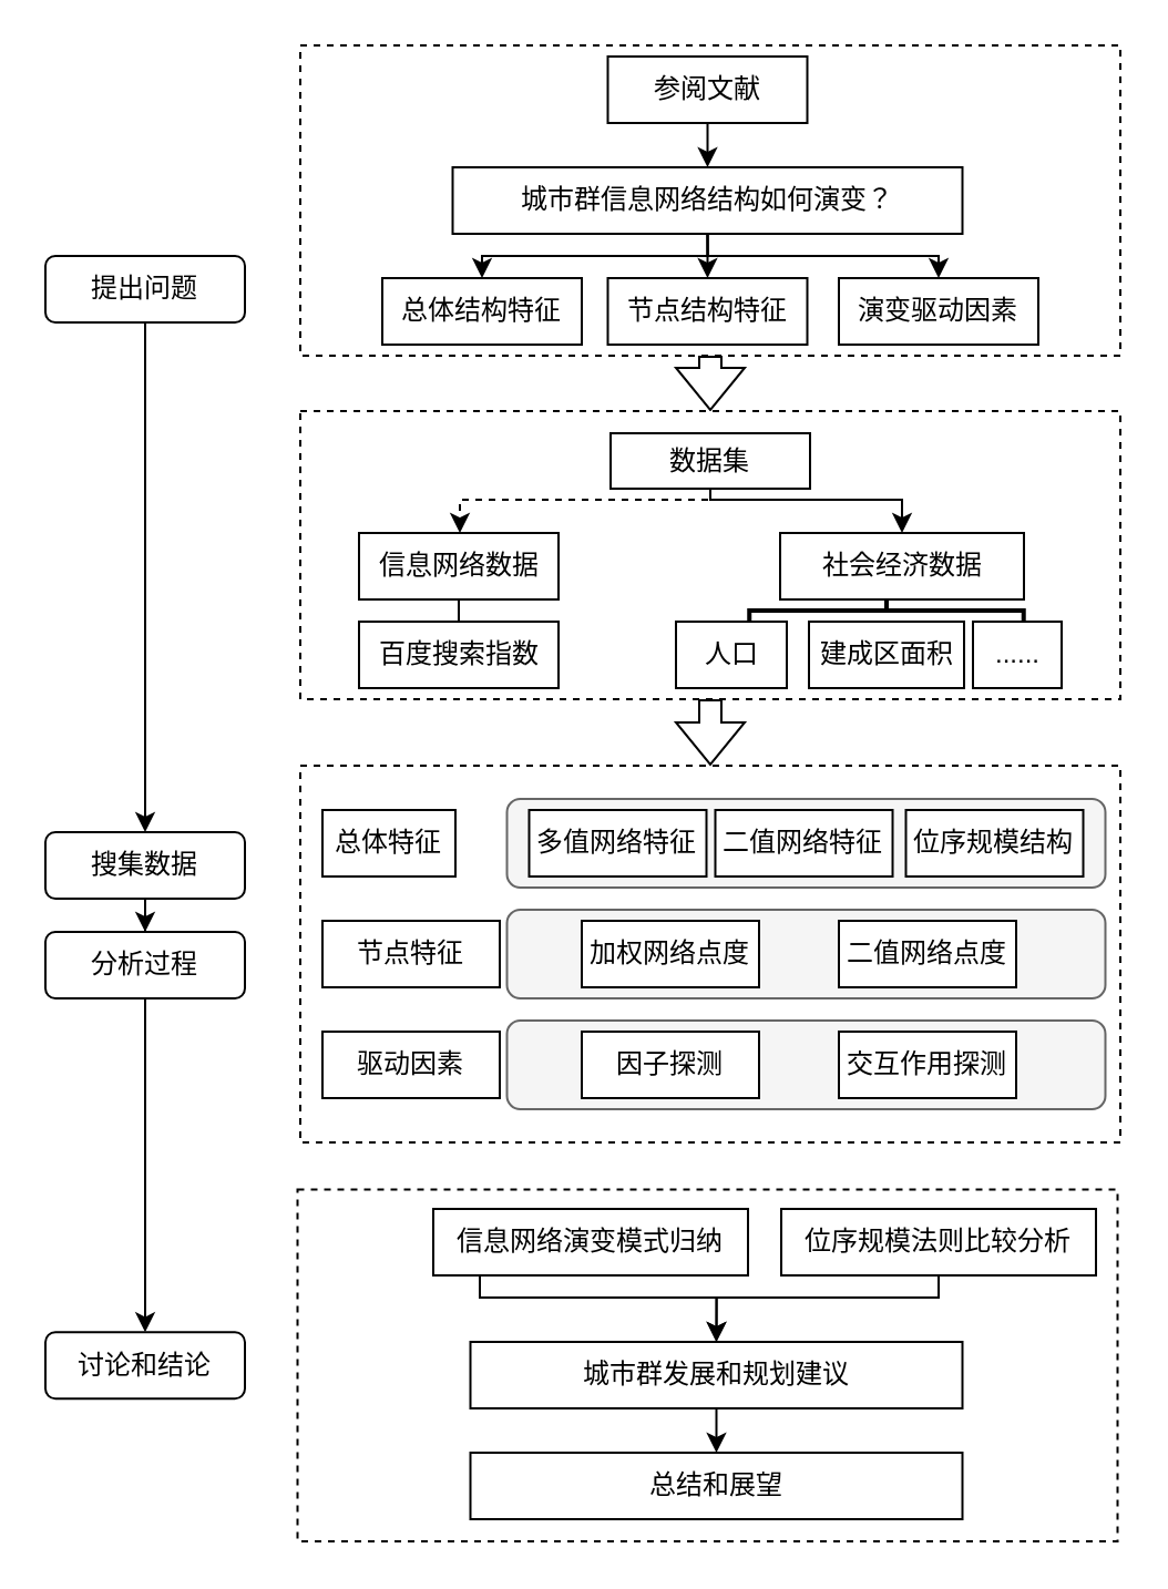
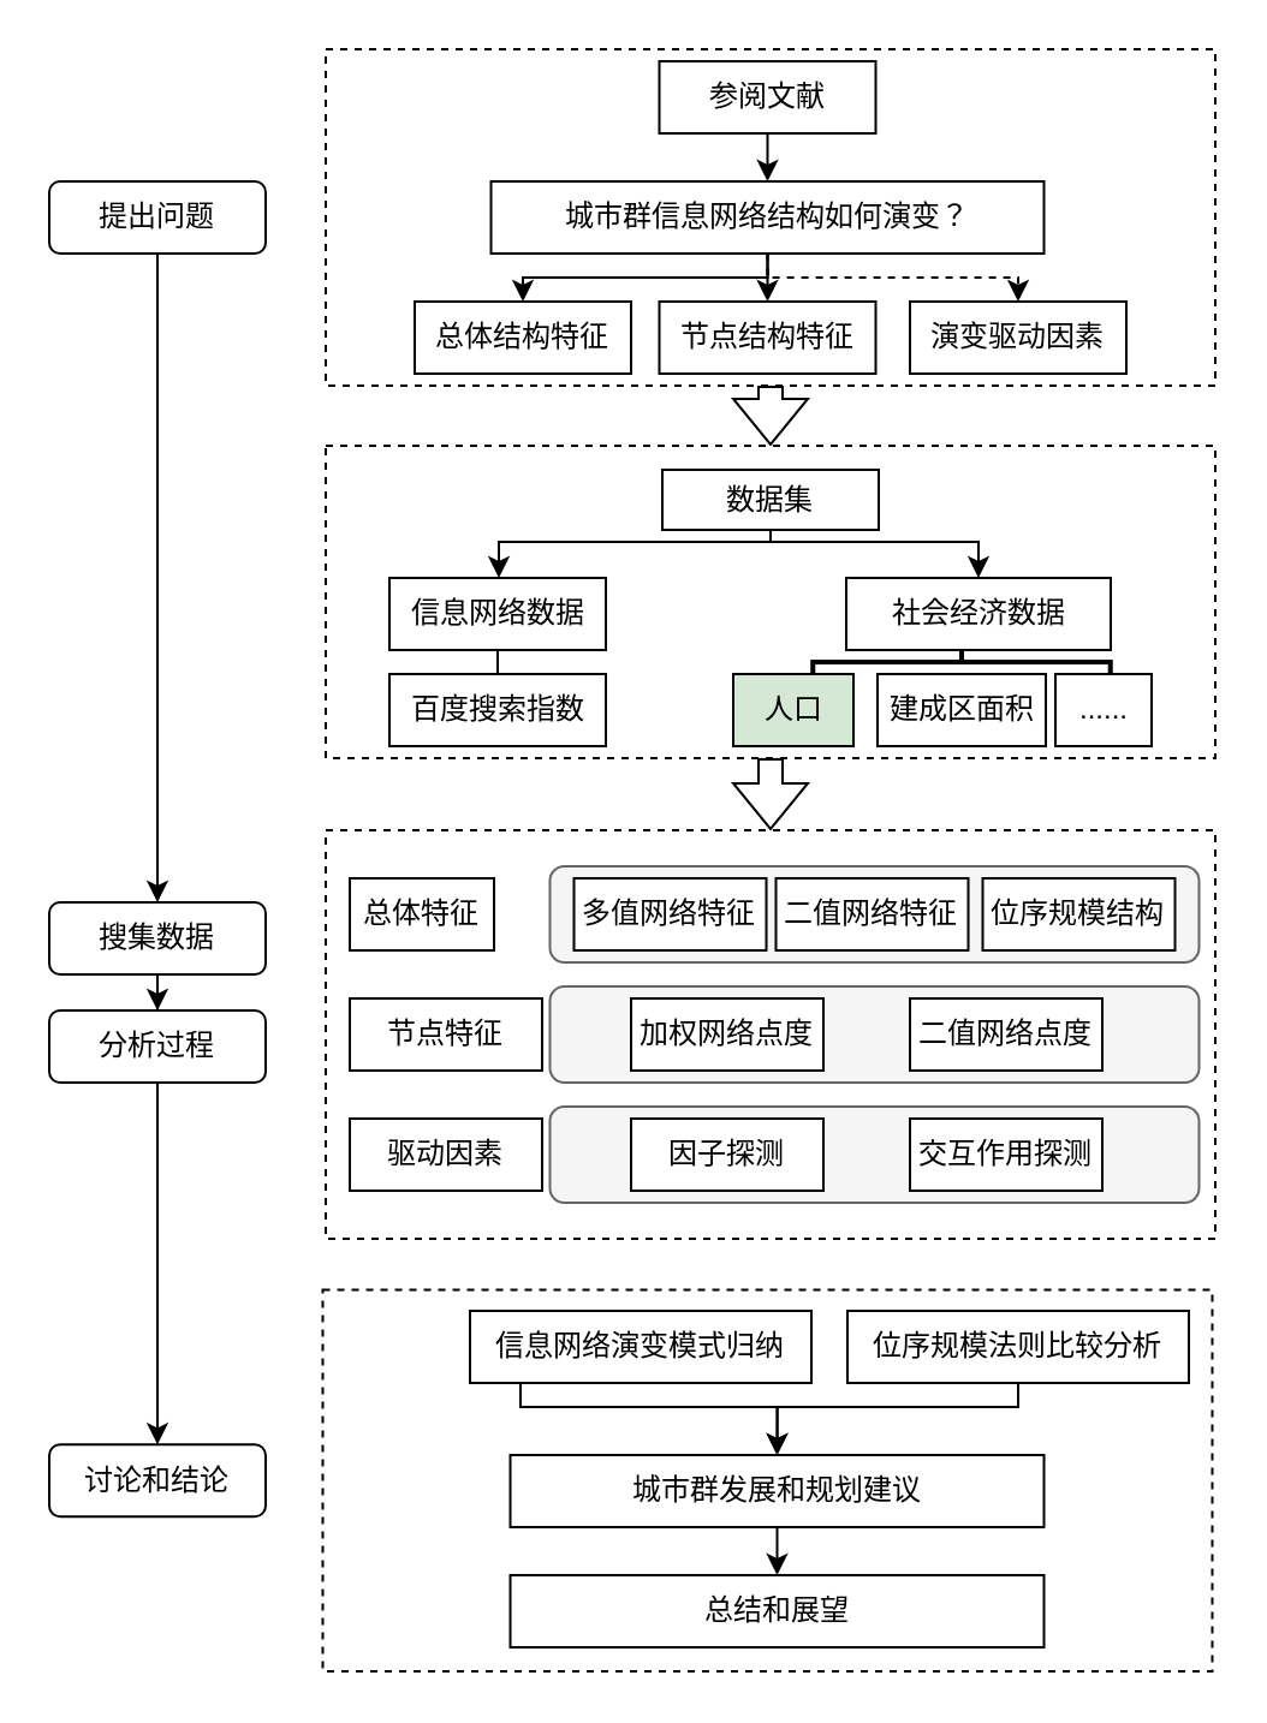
  <mxCell id="0" />
  <mxCell id="1" parent="0" />
  <mxCell id="2" value="" style="rounded=0;whiteSpace=wrap;html=1;dashed=1;" parent="1" vertex="1"><mxGeometry x="135" y="345" width="370" height="170" as="geometry" /></mxCell>
  <mxCell id="3" value="" style="rounded=1;whiteSpace=wrap;html=1;fillColor=#f5f5f5;fontColor=#333333;strokeColor=#666666;" vertex="1" parent="1"><mxGeometry x="228.25" y="360" width="270" height="40" as="geometry" /></mxCell>
  <mxCell id="4" style="edgeStyle=orthogonalEdgeStyle;rounded=0;orthogonalLoop=1;jettySize=auto;html=1;exitX=0.5;exitY=1;exitDx=0;exitDy=0;" parent="1" source="5" target="7" edge="1"><mxGeometry relative="1" as="geometry" /></mxCell>
- <mxCell id="5" value="提出问题" style="rounded=1;whiteSpace=wrap;html=1;" parent="1" vertex="1"><mxGeometry x="20" y="115" width="90" height="30" as="geometry" /></mxCell>
+ <mxCell id="5" value="提出问题" style="rounded=1;whiteSpace=wrap;html=1;" parent="1" vertex="1"><mxGeometry x="20" y="75" width="90" height="30" as="geometry" /></mxCell>
  <mxCell id="6" style="edgeStyle=orthogonalEdgeStyle;rounded=0;orthogonalLoop=1;jettySize=auto;html=1;exitX=0.5;exitY=1;exitDx=0;exitDy=0;" parent="1" source="7" target="9" edge="1"><mxGeometry relative="1" as="geometry" /></mxCell>
  <mxCell id="7" value="搜集数据" style="rounded=1;whiteSpace=wrap;html=1;" parent="1" vertex="1"><mxGeometry x="20" y="375" width="90" height="30" as="geometry" /></mxCell>
  <mxCell id="8" style="edgeStyle=orthogonalEdgeStyle;rounded=0;orthogonalLoop=1;jettySize=auto;html=1;exitX=0.5;exitY=1;exitDx=0;exitDy=0;" parent="1" source="9" target="10" edge="1"><mxGeometry relative="1" as="geometry" /></mxCell>
  <mxCell id="9" value="分析过程" style="rounded=1;whiteSpace=wrap;html=1;" parent="1" vertex="1"><mxGeometry x="20" y="420" width="90" height="30" as="geometry" /></mxCell>
  <mxCell id="10" value="讨论和结论" style="rounded=1;whiteSpace=wrap;html=1;" parent="1" vertex="1"><mxGeometry x="20" y="600.63" width="90" height="30" as="geometry" /></mxCell>
  <mxCell id="11" style="edgeStyle=orthogonalEdgeStyle;rounded=0;orthogonalLoop=1;jettySize=auto;html=1;exitX=0.5;exitY=1;exitDx=0;exitDy=0;entryX=0.5;entryY=0;entryDx=0;entryDy=0;shape=flexArrow;" parent="1" source="12" target="22" edge="1"><mxGeometry relative="1" as="geometry" /></mxCell>
  <mxCell id="12" value="" style="rounded=0;whiteSpace=wrap;html=1;dashed=1;" parent="1" vertex="1"><mxGeometry x="135" y="20" width="370" height="140" as="geometry" /></mxCell>
  <mxCell id="13" style="edgeStyle=orthogonalEdgeStyle;rounded=0;orthogonalLoop=1;jettySize=auto;html=1;exitX=0.5;exitY=1;exitDx=0;exitDy=0;entryX=0.5;entryY=0;entryDx=0;entryDy=0;" edge="1" parent="1" source="14" target="20"><mxGeometry relative="1" as="geometry" /></mxCell>
  <mxCell id="14" value="参阅文献" style="rounded=0;whiteSpace=wrap;html=1;" parent="1" vertex="1"><mxGeometry x="273.75" y="25" width="90" height="30" as="geometry" /></mxCell>
  <mxCell id="15" value="总体结构特征" style="rounded=0;whiteSpace=wrap;html=1;" parent="1" vertex="1"><mxGeometry x="172" y="125" width="90" height="30" as="geometry" /></mxCell>
  <mxCell id="16" value="演变驱动因素" style="rounded=0;whiteSpace=wrap;html=1;" parent="1" vertex="1"><mxGeometry x="378" y="125" width="90" height="30" as="geometry" /></mxCell>
  <mxCell id="17" style="edgeStyle=orthogonalEdgeStyle;rounded=0;orthogonalLoop=1;jettySize=auto;html=1;exitX=0.5;exitY=1;exitDx=0;exitDy=0;entryX=0.5;entryY=0;entryDx=0;entryDy=0;" edge="1" parent="1" source="20" target="15"><mxGeometry relative="1" as="geometry"><Array as="points"><mxPoint x="319" y="115" /><mxPoint x="217" y="115" /></Array></mxGeometry></mxCell>
  <mxCell id="18" style="edgeStyle=orthogonalEdgeStyle;rounded=0;orthogonalLoop=1;jettySize=auto;html=1;exitX=0.5;exitY=1;exitDx=0;exitDy=0;entryX=0.5;entryY=0;entryDx=0;entryDy=0;" edge="1" parent="1" source="20" target="40"><mxGeometry relative="1" as="geometry" /></mxCell>
- <mxCell id="19" style="edgeStyle=orthogonalEdgeStyle;rounded=0;orthogonalLoop=1;jettySize=auto;html=1;exitX=0.5;exitY=1;exitDx=0;exitDy=0;entryX=0.5;entryY=0;entryDx=0;entryDy=0;" edge="1" parent="1" source="20" target="16"><mxGeometry relative="1" as="geometry"><Array as="points"><mxPoint x="319" y="115" /><mxPoint x="423" y="115" /></Array></mxGeometry></mxCell>
+ <mxCell id="19" style="edgeStyle=orthogonalEdgeStyle;rounded=0;orthogonalLoop=1;jettySize=auto;html=1;exitX=0.5;exitY=1;exitDx=0;exitDy=0;entryX=0.5;entryY=0;entryDx=0;entryDy=0;dashed=1;" edge="1" parent="1" source="20" target="16"><mxGeometry relative="1" as="geometry"><Array as="points"><mxPoint x="319" y="115" /><mxPoint x="423" y="115" /></Array></mxGeometry></mxCell>
  <mxCell id="20" value="城市群信息网络结构如何演变？" style="rounded=0;whiteSpace=wrap;html=1;" parent="1" vertex="1"><mxGeometry x="203.75" y="75" width="230" height="30" as="geometry" /></mxCell>
  <mxCell id="21" style="edgeStyle=orthogonalEdgeStyle;rounded=0;orthogonalLoop=1;jettySize=auto;html=1;exitX=0.5;exitY=1;exitDx=0;exitDy=0;entryX=0.5;entryY=0;entryDx=0;entryDy=0;shape=flexArrow;" parent="1" source="22" target="2" edge="1"><mxGeometry relative="1" as="geometry" /></mxCell>
  <mxCell id="22" value="" style="rounded=0;whiteSpace=wrap;html=1;dashed=1;" parent="1" vertex="1"><mxGeometry x="135" y="185" width="370" height="130" as="geometry" /></mxCell>
- <mxCell id="23" style="edgeStyle=orthogonalEdgeStyle;rounded=0;orthogonalLoop=1;jettySize=auto;html=1;exitX=0.5;exitY=1;exitDx=0;exitDy=0;dashed=1;" edge="1" parent="1" source="25" target="27"><mxGeometry relative="1" as="geometry"><Array as="points"><mxPoint x="320" y="225" /><mxPoint x="207" y="225" /></Array></mxGeometry></mxCell>
+ <mxCell id="23" style="edgeStyle=orthogonalEdgeStyle;rounded=0;orthogonalLoop=1;jettySize=auto;html=1;exitX=0.5;exitY=1;exitDx=0;exitDy=0;" edge="1" parent="1" source="25" target="27"><mxGeometry relative="1" as="geometry"><Array as="points"><mxPoint x="320" y="225" /><mxPoint x="207" y="225" /></Array></mxGeometry></mxCell>
  <mxCell id="24" style="edgeStyle=orthogonalEdgeStyle;rounded=0;orthogonalLoop=1;jettySize=auto;html=1;exitX=0.5;exitY=1;exitDx=0;exitDy=0;entryX=0.5;entryY=0;entryDx=0;entryDy=0;" edge="1" parent="1" source="25" target="28"><mxGeometry relative="1" as="geometry"><Array as="points"><mxPoint x="320" y="225" /><mxPoint x="407" y="225" /></Array></mxGeometry></mxCell>
  <mxCell id="25" value="数据集" style="rounded=0;whiteSpace=wrap;html=1;" parent="1" vertex="1"><mxGeometry x="275" y="195" width="90" height="25" as="geometry" /></mxCell>
  <mxCell id="26" style="edgeStyle=orthogonalEdgeStyle;rounded=0;orthogonalLoop=1;jettySize=auto;html=1;exitX=0.5;exitY=1;exitDx=0;exitDy=0;entryX=0.5;entryY=0;entryDx=0;entryDy=0;endArrow=none;endFill=0;" parent="1" source="27" target="29" edge="1"><mxGeometry relative="1" as="geometry" /></mxCell>
  <mxCell id="27" value="信息网络数据" style="rounded=0;whiteSpace=wrap;html=1;" parent="1" vertex="1"><mxGeometry x="161.5" y="240" width="90" height="30" as="geometry" /></mxCell>
  <mxCell id="28" value="社会经济数据" style="rounded=0;whiteSpace=wrap;html=1;" parent="1" vertex="1"><mxGeometry x="351.5" y="240" width="110" height="30" as="geometry" /></mxCell>
  <mxCell id="29" value="百度搜索指数" style="rounded=0;whiteSpace=wrap;html=1;" parent="1" vertex="1"><mxGeometry x="161.5" y="280" width="90" height="30" as="geometry" /></mxCell>
- <mxCell id="30" value="人口" style="rounded=0;whiteSpace=wrap;html=1;" parent="1" vertex="1"><mxGeometry x="304.5" y="280" width="50" height="30" as="geometry" /></mxCell>
+ <mxCell id="30" value="人口" style="rounded=0;whiteSpace=wrap;html=1;fillColor=#d5e8d4;" parent="1" vertex="1"><mxGeometry x="304.5" y="280" width="50" height="30" as="geometry" /></mxCell>
  <mxCell id="31" value="建成区面积" style="rounded=0;whiteSpace=wrap;html=1;" parent="1" vertex="1"><mxGeometry x="364.5" y="280" width="70" height="30" as="geometry" /></mxCell>
  <mxCell id="32" value="......" style="rounded=0;whiteSpace=wrap;html=1;" parent="1" vertex="1"><mxGeometry x="438.5" y="280" width="40" height="30" as="geometry" /></mxCell>
  <mxCell id="33" value="" style="strokeWidth=2;html=1;shape=mxgraph.flowchart.annotation_2;align=left;labelPosition=right;pointerEvents=1;rotation=90;" parent="1" vertex="1"><mxGeometry x="394.5" y="213.13" width="10" height="123.75" as="geometry" /></mxCell>
  <mxCell id="34" value="总体特征" style="rounded=0;whiteSpace=wrap;html=1;" parent="1" vertex="1"><mxGeometry x="145" y="365" width="60" height="30" as="geometry" /></mxCell>
  <mxCell id="35" value="" style="rounded=0;whiteSpace=wrap;html=1;dashed=1;" parent="1" vertex="1"><mxGeometry x="133.75" y="536.25" width="370" height="158.75" as="geometry" /></mxCell>
  <mxCell id="36" style="edgeStyle=orthogonalEdgeStyle;rounded=0;orthogonalLoop=1;jettySize=auto;html=1;exitX=0.5;exitY=1;exitDx=0;exitDy=0;entryX=0.5;entryY=0;entryDx=0;entryDy=0;" edge="1" parent="1" source="37" target="39"><mxGeometry relative="1" as="geometry"><Array as="points"><mxPoint x="216" y="585" /><mxPoint x="323" y="585" /></Array></mxGeometry></mxCell>
  <mxCell id="37" value="信息网络演变模式归纳" style="rounded=0;whiteSpace=wrap;html=1;" parent="1" vertex="1"><mxGeometry x="195" y="545" width="142" height="30" as="geometry" /></mxCell>
  <mxCell id="38" style="edgeStyle=orthogonalEdgeStyle;rounded=0;orthogonalLoop=1;jettySize=auto;html=1;exitX=0.5;exitY=1;exitDx=0;exitDy=0;entryX=0.5;entryY=0;entryDx=0;entryDy=0;" edge="1" parent="1" source="39" target="54"><mxGeometry relative="1" as="geometry" /></mxCell>
  <mxCell id="39" value="城市群发展和规划建议" style="rounded=0;whiteSpace=wrap;html=1;" parent="1" vertex="1"><mxGeometry x="211.75" y="605" width="222" height="30" as="geometry" /></mxCell>
  <mxCell id="40" value="节点结构特征" style="rounded=0;whiteSpace=wrap;html=1;" vertex="1" parent="1"><mxGeometry x="273.75" y="125" width="90" height="30" as="geometry" /></mxCell>
  <mxCell id="41" value="节点特征" style="rounded=0;whiteSpace=wrap;html=1;" vertex="1" parent="1"><mxGeometry x="145" y="415" width="80" height="30" as="geometry" /></mxCell>
  <mxCell id="42" value="驱动因素" style="rounded=0;whiteSpace=wrap;html=1;" vertex="1" parent="1"><mxGeometry x="145" y="465" width="80" height="30" as="geometry" /></mxCell>
  <mxCell id="43" value="多值网络特征" style="rounded=0;whiteSpace=wrap;html=1;" vertex="1" parent="1"><mxGeometry x="238.25" y="365" width="80" height="30" as="geometry" /></mxCell>
  <mxCell id="44" value="二值网络特征" style="rounded=0;whiteSpace=wrap;html=1;" vertex="1" parent="1"><mxGeometry x="322.25" y="365" width="80" height="30" as="geometry" /></mxCell>
  <mxCell id="45" value="位序规模结构" style="rounded=0;whiteSpace=wrap;html=1;" vertex="1" parent="1"><mxGeometry x="408.25" y="365" width="80" height="30" as="geometry" /></mxCell>
  <mxCell id="46" value="" style="rounded=1;whiteSpace=wrap;html=1;fillColor=#f5f5f5;fontColor=#333333;strokeColor=#666666;" vertex="1" parent="1"><mxGeometry x="228.25" y="410" width="270" height="40" as="geometry" /></mxCell>
  <mxCell id="47" value="加权网络点度" style="rounded=0;whiteSpace=wrap;html=1;" vertex="1" parent="1"><mxGeometry x="262" y="415" width="80" height="30" as="geometry" /></mxCell>
  <mxCell id="48" value="二值网络点度" style="rounded=0;whiteSpace=wrap;html=1;" vertex="1" parent="1"><mxGeometry x="378" y="415" width="80" height="30" as="geometry" /></mxCell>
  <mxCell id="49" value="" style="rounded=1;whiteSpace=wrap;html=1;fillColor=#f5f5f5;fontColor=#333333;strokeColor=#666666;" vertex="1" parent="1"><mxGeometry x="228.25" y="460" width="270" height="40" as="geometry" /></mxCell>
  <mxCell id="50" value="因子探测" style="rounded=0;whiteSpace=wrap;html=1;" vertex="1" parent="1"><mxGeometry x="262" y="465" width="80" height="30" as="geometry" /></mxCell>
  <mxCell id="51" value="交互作用探测" style="rounded=0;whiteSpace=wrap;html=1;" vertex="1" parent="1"><mxGeometry x="378" y="465" width="80" height="30" as="geometry" /></mxCell>
  <mxCell id="52" style="edgeStyle=orthogonalEdgeStyle;rounded=0;orthogonalLoop=1;jettySize=auto;html=1;exitX=0.5;exitY=1;exitDx=0;exitDy=0;entryX=0.5;entryY=0;entryDx=0;entryDy=0;" edge="1" parent="1" source="53" target="39"><mxGeometry relative="1" as="geometry"><Array as="points"><mxPoint x="423" y="585" /><mxPoint x="323" y="585" /></Array></mxGeometry></mxCell>
  <mxCell id="53" value="位序规模法则比较分析" style="rounded=0;whiteSpace=wrap;html=1;" vertex="1" parent="1"><mxGeometry x="352" y="545" width="142" height="30" as="geometry" /></mxCell>
  <mxCell id="54" value="总结和展望" style="rounded=0;whiteSpace=wrap;html=1;" vertex="1" parent="1"><mxGeometry x="211.75" y="655" width="222" height="30" as="geometry" /></mxCell>
